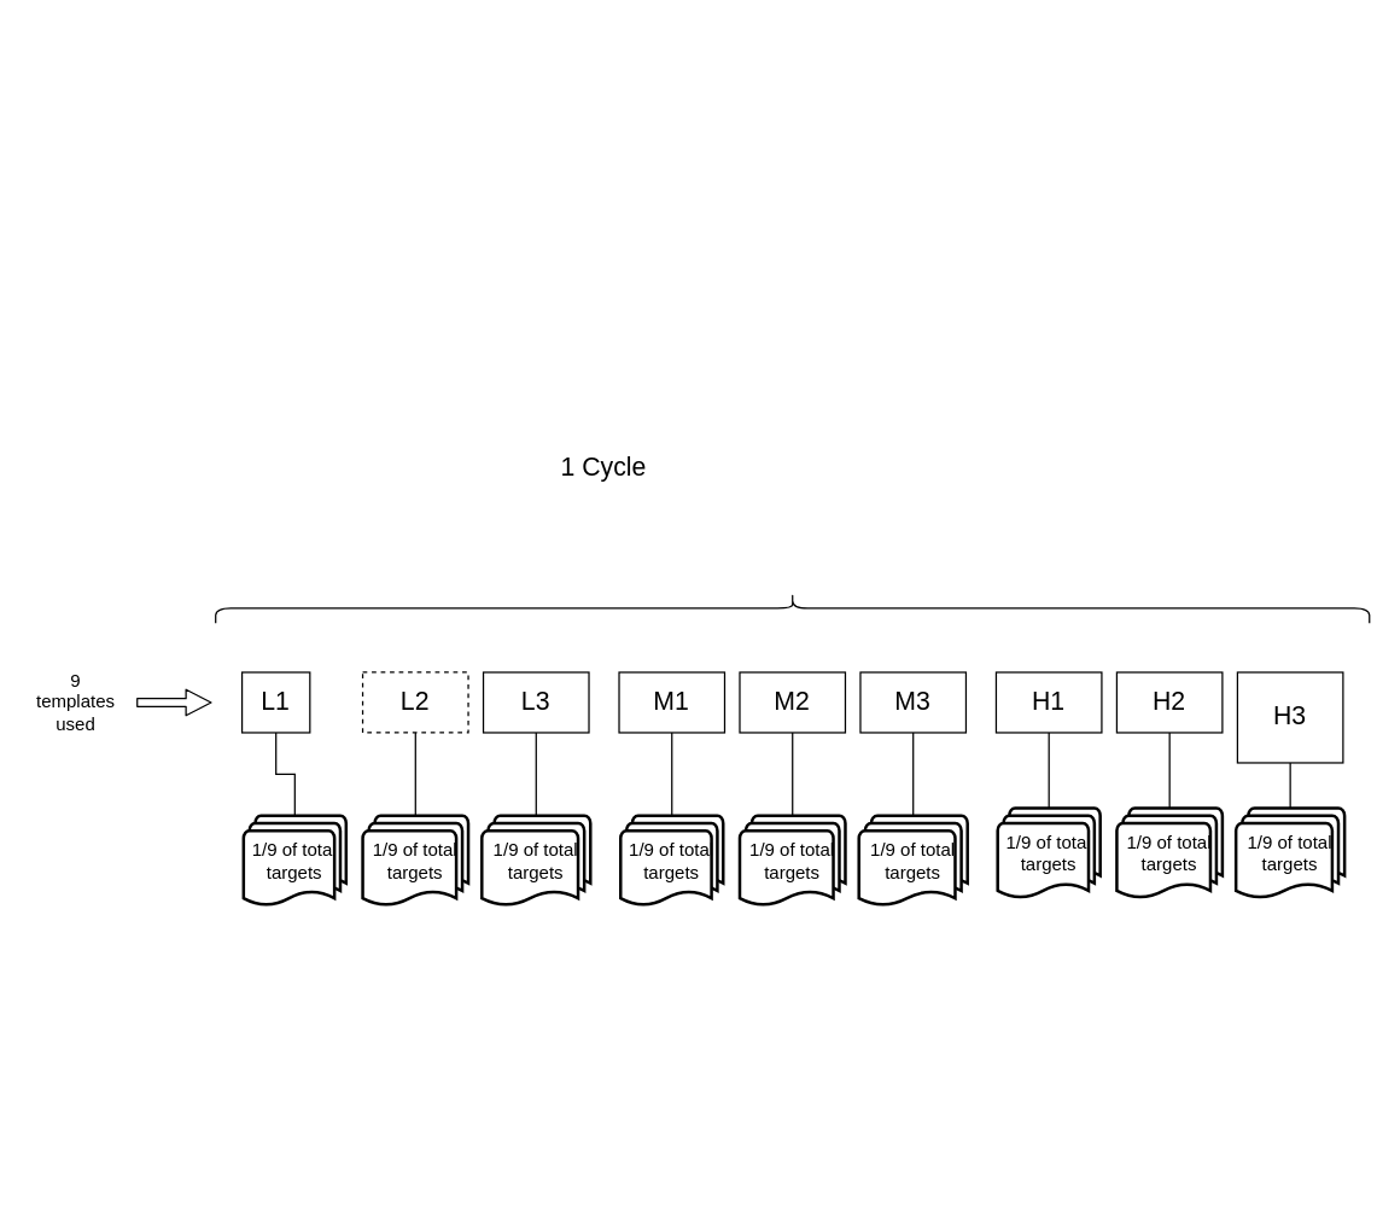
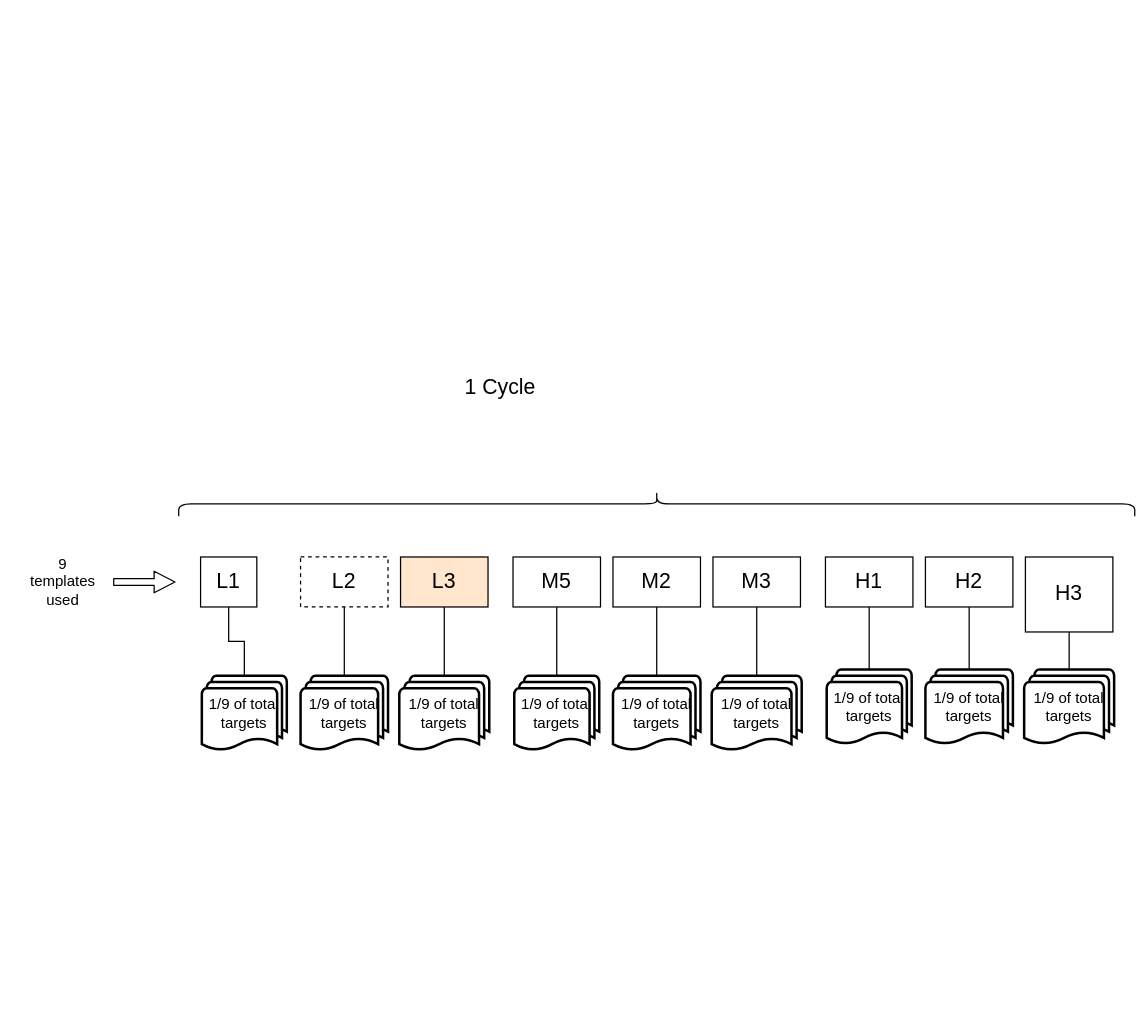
  <mxCell id="0" />
  <mxCell id="1" parent="0" />
  <mxCell id="2" value="" style="shape=curlyBracket;whiteSpace=wrap;html=1;rounded=1;rotation=90;" vertex="1" parent="1"><mxGeometry x="515" y="20" width="20" height="765" as="geometry" /></mxCell>
  <mxCell id="3" value="1 Cycle" style="text;html=1;strokeColor=none;fillColor=none;align=center;verticalAlign=middle;whiteSpace=wrap;rounded=0;fontSize=17;" vertex="1" parent="1"><mxGeometry x="360" y="300" width="80" height="20" as="geometry" /></mxCell>
  <mxCell id="4" value="L1" style="rounded=0;whiteSpace=wrap;html=1;fontSize=17;" vertex="1" parent="1"><mxGeometry x="160" y="445" width="45" height="40" as="geometry" /></mxCell>
  <mxCell id="5" value="L2" style="rounded=0;whiteSpace=wrap;html=1;fontSize=17;dashed=1;" vertex="1" parent="1"><mxGeometry x="240" y="445" width="70" height="40" as="geometry" /></mxCell>
- <mxCell id="6" value="L3" style="rounded=0;whiteSpace=wrap;html=1;fontSize=17;" vertex="1" parent="1"><mxGeometry x="320" y="445" width="70" height="40" as="geometry" /></mxCell>
- <mxCell id="7" value="M1" style="rounded=0;whiteSpace=wrap;html=1;fontSize=17;" vertex="1" parent="1"><mxGeometry x="410" y="445" width="70" height="40" as="geometry" /></mxCell>
+ <mxCell id="6" value="L3" style="rounded=0;whiteSpace=wrap;html=1;fontSize=17;fillColor=#ffe6cc;" vertex="1" parent="1"><mxGeometry x="320" y="445" width="70" height="40" as="geometry" /></mxCell>
+ <mxCell id="7" value="M5" style="rounded=0;whiteSpace=wrap;html=1;fontSize=17;" vertex="1" parent="1"><mxGeometry x="410" y="445" width="70" height="40" as="geometry" /></mxCell>
  <mxCell id="8" value="M2" style="rounded=0;whiteSpace=wrap;html=1;fontSize=17;" vertex="1" parent="1"><mxGeometry x="490" y="445" width="70" height="40" as="geometry" /></mxCell>
  <mxCell id="9" value="M3" style="rounded=0;whiteSpace=wrap;html=1;fontSize=17;" vertex="1" parent="1"><mxGeometry x="570" y="445" width="70" height="40" as="geometry" /></mxCell>
  <mxCell id="10" value="H1" style="rounded=0;whiteSpace=wrap;html=1;fontSize=17;" vertex="1" parent="1"><mxGeometry x="660" y="445" width="70" height="40" as="geometry" /></mxCell>
  <mxCell id="11" value="H2" style="rounded=0;whiteSpace=wrap;html=1;fontSize=17;" vertex="1" parent="1"><mxGeometry x="740" y="445" width="70" height="40" as="geometry" /></mxCell>
  <mxCell id="12" value="H3" style="rounded=0;whiteSpace=wrap;html=1;fontSize=17;" vertex="1" parent="1"><mxGeometry x="820" y="445" width="70" height="60" as="geometry" /></mxCell>
  <mxCell id="13" style="edgeStyle=orthogonalEdgeStyle;rounded=0;orthogonalLoop=1;jettySize=auto;html=1;fontSize=12;endArrow=none;endFill=0;" edge="1" parent="1" source="14" target="4"><mxGeometry relative="1" as="geometry" /></mxCell>
  <mxCell id="14" value="1/9 of total targets" style="strokeWidth=2;html=1;shape=mxgraph.flowchart.multi-document;whiteSpace=wrap;fontSize=12;" vertex="1" parent="1"><mxGeometry x="161" y="540" width="68" height="60" as="geometry" /></mxCell>
  <mxCell id="15" style="edgeStyle=orthogonalEdgeStyle;rounded=0;orthogonalLoop=1;jettySize=auto;html=1;endArrow=none;endFill=0;fontSize=12;" edge="1" parent="1" source="16" target="5"><mxGeometry relative="1" as="geometry" /></mxCell>
  <mxCell id="16" value="1/9 of total targets" style="strokeWidth=2;html=1;shape=mxgraph.flowchart.multi-document;whiteSpace=wrap;fontSize=12;" vertex="1" parent="1"><mxGeometry x="240" y="540" width="70" height="60" as="geometry" /></mxCell>
  <mxCell id="17" style="edgeStyle=orthogonalEdgeStyle;rounded=0;orthogonalLoop=1;jettySize=auto;html=1;endArrow=none;endFill=0;fontSize=12;" edge="1" parent="1" source="18" target="6"><mxGeometry relative="1" as="geometry" /></mxCell>
  <mxCell id="18" value="1/9 of total targets" style="strokeWidth=2;html=1;shape=mxgraph.flowchart.multi-document;whiteSpace=wrap;fontSize=12;" vertex="1" parent="1"><mxGeometry x="319" y="540" width="72" height="60" as="geometry" /></mxCell>
  <mxCell id="19" style="edgeStyle=orthogonalEdgeStyle;rounded=0;orthogonalLoop=1;jettySize=auto;html=1;endArrow=none;endFill=0;fontSize=12;" edge="1" parent="1" source="20" target="7"><mxGeometry relative="1" as="geometry" /></mxCell>
  <mxCell id="20" value="1/9 of total targets" style="strokeWidth=2;html=1;shape=mxgraph.flowchart.multi-document;whiteSpace=wrap;fontSize=12;" vertex="1" parent="1"><mxGeometry x="411" y="540" width="68" height="60" as="geometry" /></mxCell>
  <mxCell id="21" style="edgeStyle=orthogonalEdgeStyle;rounded=0;orthogonalLoop=1;jettySize=auto;html=1;endArrow=none;endFill=0;fontSize=12;" edge="1" parent="1" source="22" target="8"><mxGeometry relative="1" as="geometry" /></mxCell>
  <mxCell id="22" value="1/9 of total targets" style="strokeWidth=2;html=1;shape=mxgraph.flowchart.multi-document;whiteSpace=wrap;fontSize=12;" vertex="1" parent="1"><mxGeometry x="490" y="540" width="70" height="60" as="geometry" /></mxCell>
  <mxCell id="23" style="edgeStyle=orthogonalEdgeStyle;rounded=0;orthogonalLoop=1;jettySize=auto;html=1;endArrow=none;endFill=0;fontSize=12;" edge="1" parent="1" source="24" target="9"><mxGeometry relative="1" as="geometry" /></mxCell>
  <mxCell id="24" value="1/9 of total targets" style="strokeWidth=2;html=1;shape=mxgraph.flowchart.multi-document;whiteSpace=wrap;fontSize=12;" vertex="1" parent="1"><mxGeometry x="569" y="540" width="72" height="60" as="geometry" /></mxCell>
  <mxCell id="25" style="edgeStyle=orthogonalEdgeStyle;rounded=0;orthogonalLoop=1;jettySize=auto;html=1;endArrow=none;endFill=0;fontSize=12;" edge="1" parent="1" source="26" target="10"><mxGeometry relative="1" as="geometry" /></mxCell>
  <mxCell id="26" value="1/9 of total targets" style="strokeWidth=2;html=1;shape=mxgraph.flowchart.multi-document;whiteSpace=wrap;fontSize=12;" vertex="1" parent="1"><mxGeometry x="661" y="535" width="68" height="60" as="geometry" /></mxCell>
  <mxCell id="27" style="edgeStyle=orthogonalEdgeStyle;rounded=0;orthogonalLoop=1;jettySize=auto;html=1;endArrow=none;endFill=0;fontSize=12;" edge="1" parent="1" source="28" target="11"><mxGeometry relative="1" as="geometry" /></mxCell>
  <mxCell id="28" value="1/9 of total targets" style="strokeWidth=2;html=1;shape=mxgraph.flowchart.multi-document;whiteSpace=wrap;fontSize=12;" vertex="1" parent="1"><mxGeometry x="740" y="535" width="70" height="60" as="geometry" /></mxCell>
  <mxCell id="29" style="edgeStyle=orthogonalEdgeStyle;rounded=0;orthogonalLoop=1;jettySize=auto;html=1;endArrow=none;endFill=0;fontSize=12;" edge="1" parent="1" source="30" target="12"><mxGeometry relative="1" as="geometry" /></mxCell>
  <mxCell id="30" value="1/9 of total targets" style="strokeWidth=2;html=1;shape=mxgraph.flowchart.multi-document;whiteSpace=wrap;fontSize=12;" vertex="1" parent="1"><mxGeometry x="819" y="535" width="72" height="60" as="geometry" /></mxCell>
  <mxCell id="31" value="9 templates used" style="text;html=1;strokeColor=none;fillColor=none;align=center;verticalAlign=middle;whiteSpace=wrap;rounded=0;fontSize=12;" vertex="1" parent="1"><mxGeometry x="20" y="435" width="60" height="60" as="geometry" /></mxCell>
  <mxCell id="32" value="" style="shape=flexArrow;endArrow=classic;html=1;fontSize=12;width=5.333;endSize=5.223;endWidth=10.889;" edge="1" parent="1"><mxGeometry width="50" height="50" relative="1" as="geometry"><mxPoint x="90" y="465" as="sourcePoint" /><mxPoint x="140" y="465" as="targetPoint" /></mxGeometry></mxCell>
